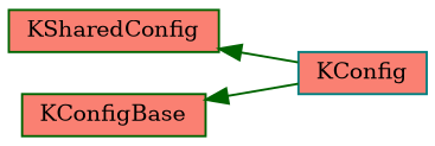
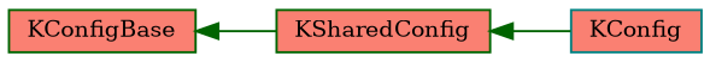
  digraph {
    fontname="DejaVu Serif"
    rankdir=LR
    node [color=darkgreen fillcolor=salmon fontname="DejaVu Serif" fontsize=10 shape=record style=filled]
    edge [color=darkgreen dir=back fontname="DejaVu Serif" fontsize=10 labelfontname=Helvetica labelfontsize=10 style=solid]
    n1 [fontcolor=black height=0.2 label=KSharedConfig width=0.4]
    n2 [color=teal height=0.2 label=KConfig width=0.4]
    n3 [height=0.2 label=KConfigBase width=0.4]
    n1 -> n2
-   n3 -> n2
+   n3 -> n1
  }
